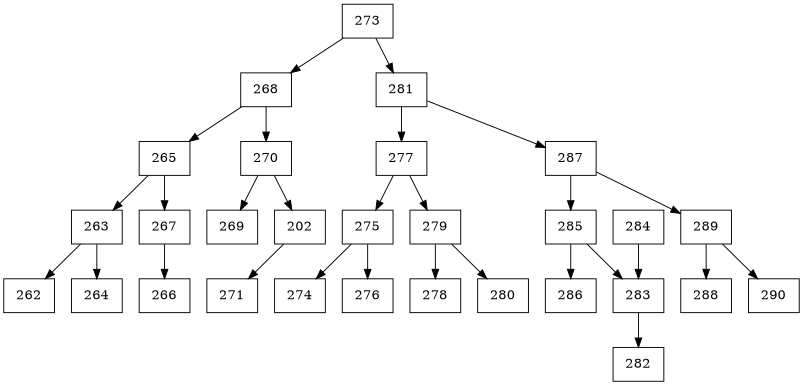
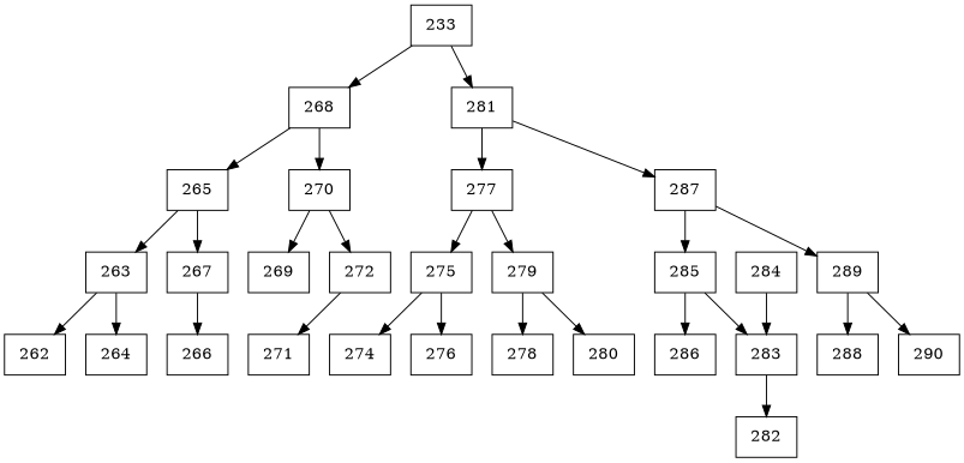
  digraph {
    concentrate=true
    rankdir=UD
    node [shape=record]
-   n1 [label=273]
+   n1 [label=233]
    n2 [label=268]
    n3 [label=281]
    n4 [label=265]
    n5 [label=270]
    n6 [label=277]
    n7 [label=287]
    n8 [label=263]
    n9 [label=267]
    n10 [label=269]
-   n11 [label=202]
+   n11 [label=272]
    n12 [label=262]
    n13 [label=264]
    n14 [label=266]
    n15 [label=271]
    n16 [label=275]
    n17 [label=279]
    n18 [label=285]
    n19 [label=289]
    n20 [label=274]
    n21 [label=276]
    n22 [label=278]
    n23 [label=280]
    n24 [label=283]
    n25 [label=286]
    n26 [label=288]
    n27 [label=290]
    n28 [label=282]
    n29 [label=284]
    n1 -> n2
    n1 -> n3
    n2 -> n4
    n2 -> n5
    n3 -> n6
    n3 -> n7
    n4 -> n8
    n4 -> n9
    n5 -> n10
    n5 -> n11
    n6 -> n16
    n6 -> n17
    n7 -> n18
    n7 -> n19
    n8 -> n12
    n8 -> n13
    n9 -> n14
    n11 -> n15
    n16 -> n20
    n16 -> n21
    n17 -> n22
    n17 -> n23
    n18 -> n24
    n18 -> n25
    n19 -> n26
    n19 -> n27
    n24 -> n28
    n29 -> n24
  }
